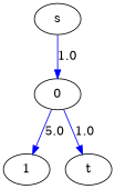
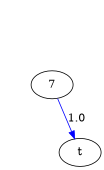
  digraph {
    edge [color=blue]
-   s
-   0
-   1
+   0 [label=7]
    t
-   s -> 0 [label=1.0]
-   0 -> 1 [label=5.0]
    0 -> t [label=1.0]
  }
